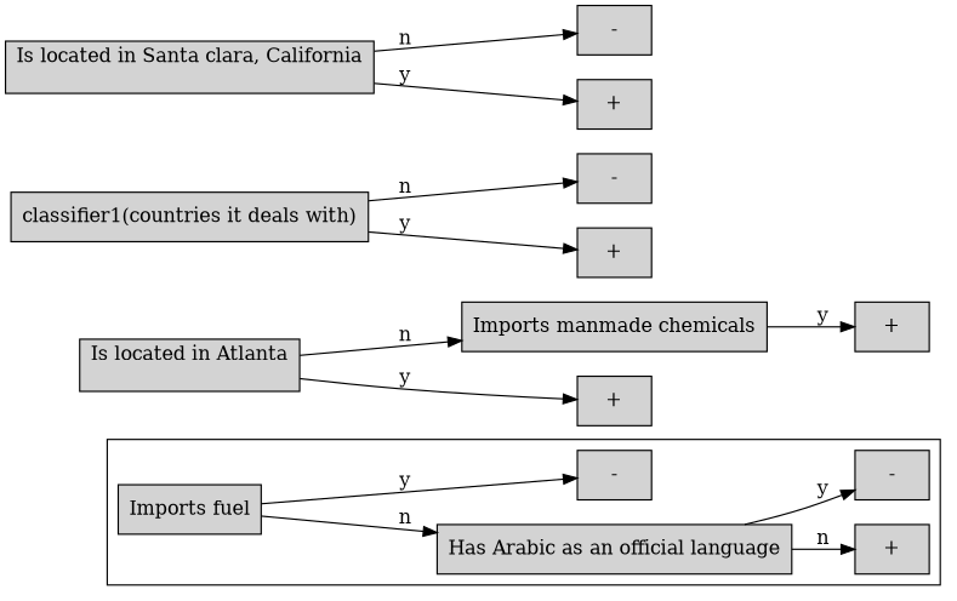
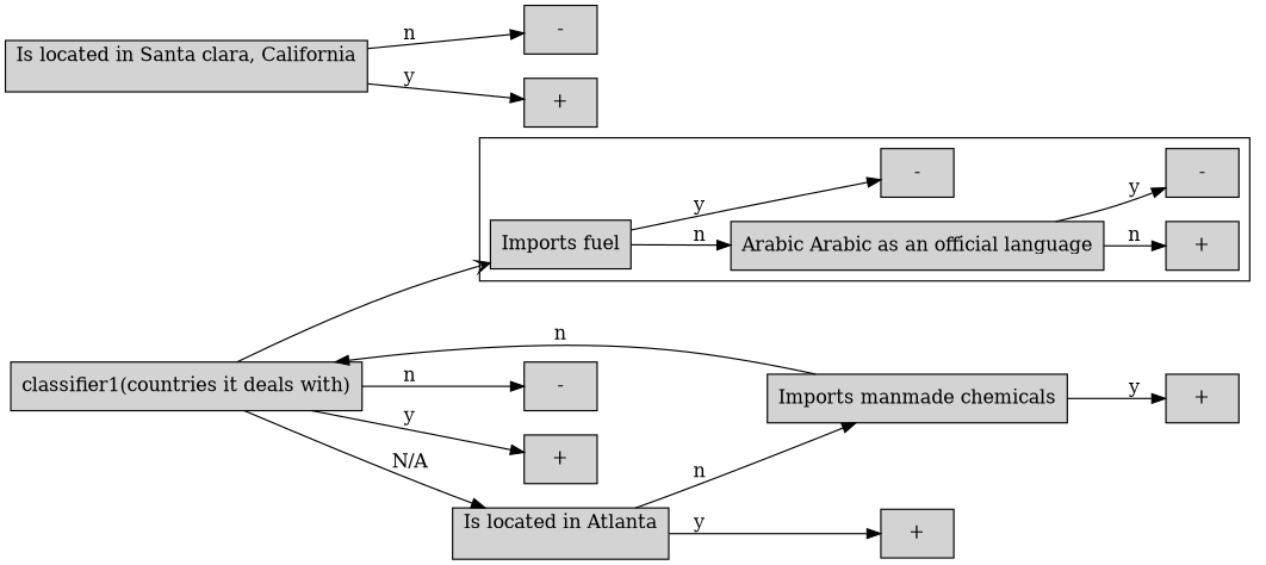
  digraph {
    compound=true
    rankdir=LR
    node [shape=box style=filled]
    n1 [label="Imports fuel"]
-   n2 [label="Has Arabic as an official language"]
+   n2 [label="Arabic Arabic as an official language"]
    n3 [label="-\n"]
    n4 [label="+\n"]
    n5 [label="-\n"]
    n6 [label="Imports manmade chemicals"]
    n7 [label="classifier1(countries it deals with)"]
    n8 [label="+\n"]
    n9 [label="-\n"]
    n10 [label="+\n"]
    n11 [label="Is located in Atlanta\n "]
    n12 [label="+\n"]
    n13 [label="Is located in Santa clara, California\n "]
    n14 [label="-\n"]
    n15 [label="+\n"]
    subgraph cluster_1 {
      n1
      n2
      n3
      n4
      n5
    }
    n1 -> n2 [label=n]
    n1 -> n3 [label=y]
    n2 -> n4 [label=n]
    n2 -> n5 [label=y]
+   n6 -> n7 [label=n]
    n6 -> n8 [label=y]
+   n7 -> n1 [arrowhead=vee]
    n7 -> n9 [label=n]
    n7 -> n10 [label=y]
+   n7 -> n11 [label="N/A"]
    n11 -> n6 [label=n]
    n11 -> n12 [label=y]
    n13 -> n14 [label=n]
    n13 -> n15 [label=y]
  }
